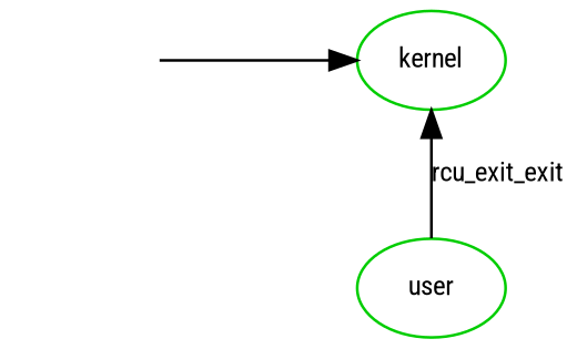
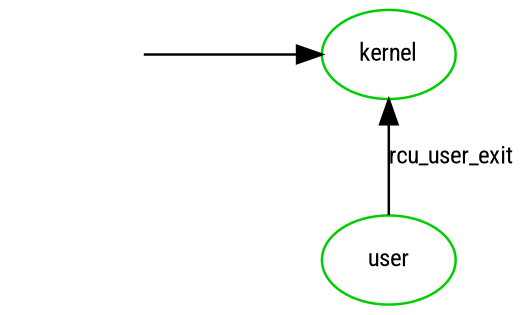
  digraph {
    fontname="Roboto Condensed"
    nodesep=0.5
    node [fontname="Roboto Condensed" shape=ellipse color=green3 fontsize=10]
    edge [fontname="Roboto Condensed" fontsize=10]
    __init [shape=plaintext style=invis color="" fontsize=""]
    kernel
    user
    subgraph sub_1 {
      rank=min
      __init
      kernel
    }
    __init -> kernel
-   user -> kernel [label=rcu_exit_exit]
+   user -> kernel [label=rcu_user_exit]
  }
